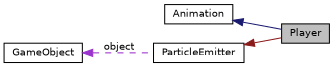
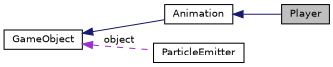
  digraph {
    rankdir=LR
    node [color=black fillcolor=white fontname=Helvetica fontsize=10 shape=record style=filled]
    edge [color=midnightblue dir=back fontname=Helvetica fontsize=10 labelfontname=Helvetica labelfontsize=10 style=solid]
    n1 [fillcolor=grey75 fontcolor=black height=0.2 label=Player width=0.4]
    n2 [height=0.2 label=Animation width=0.4]
    n3 [height=0.2 label=GameObject width=0.4]
    n4 [height=0.2 label=ParticleEmitter width=0.4]
    n2 -> n1
+   n3 -> n2
    n3 -> n4 [color=darkorchid3 label=" object" style=dashed]
-   n4 -> n1 [color=firebrick4]
  }
